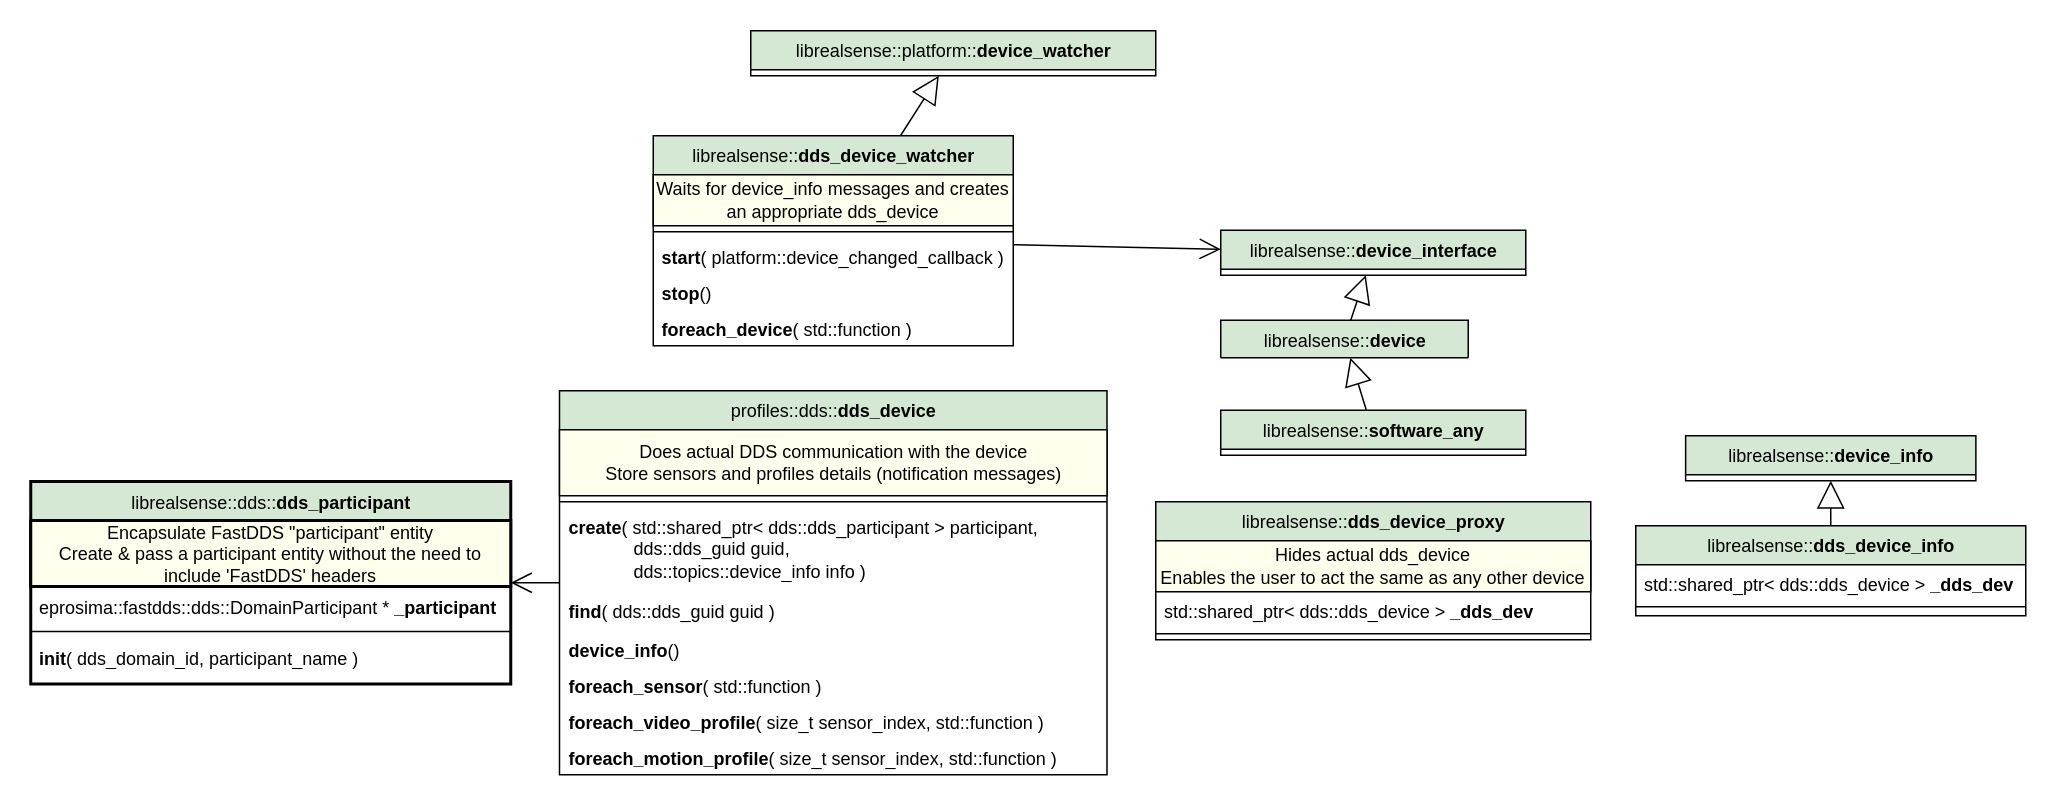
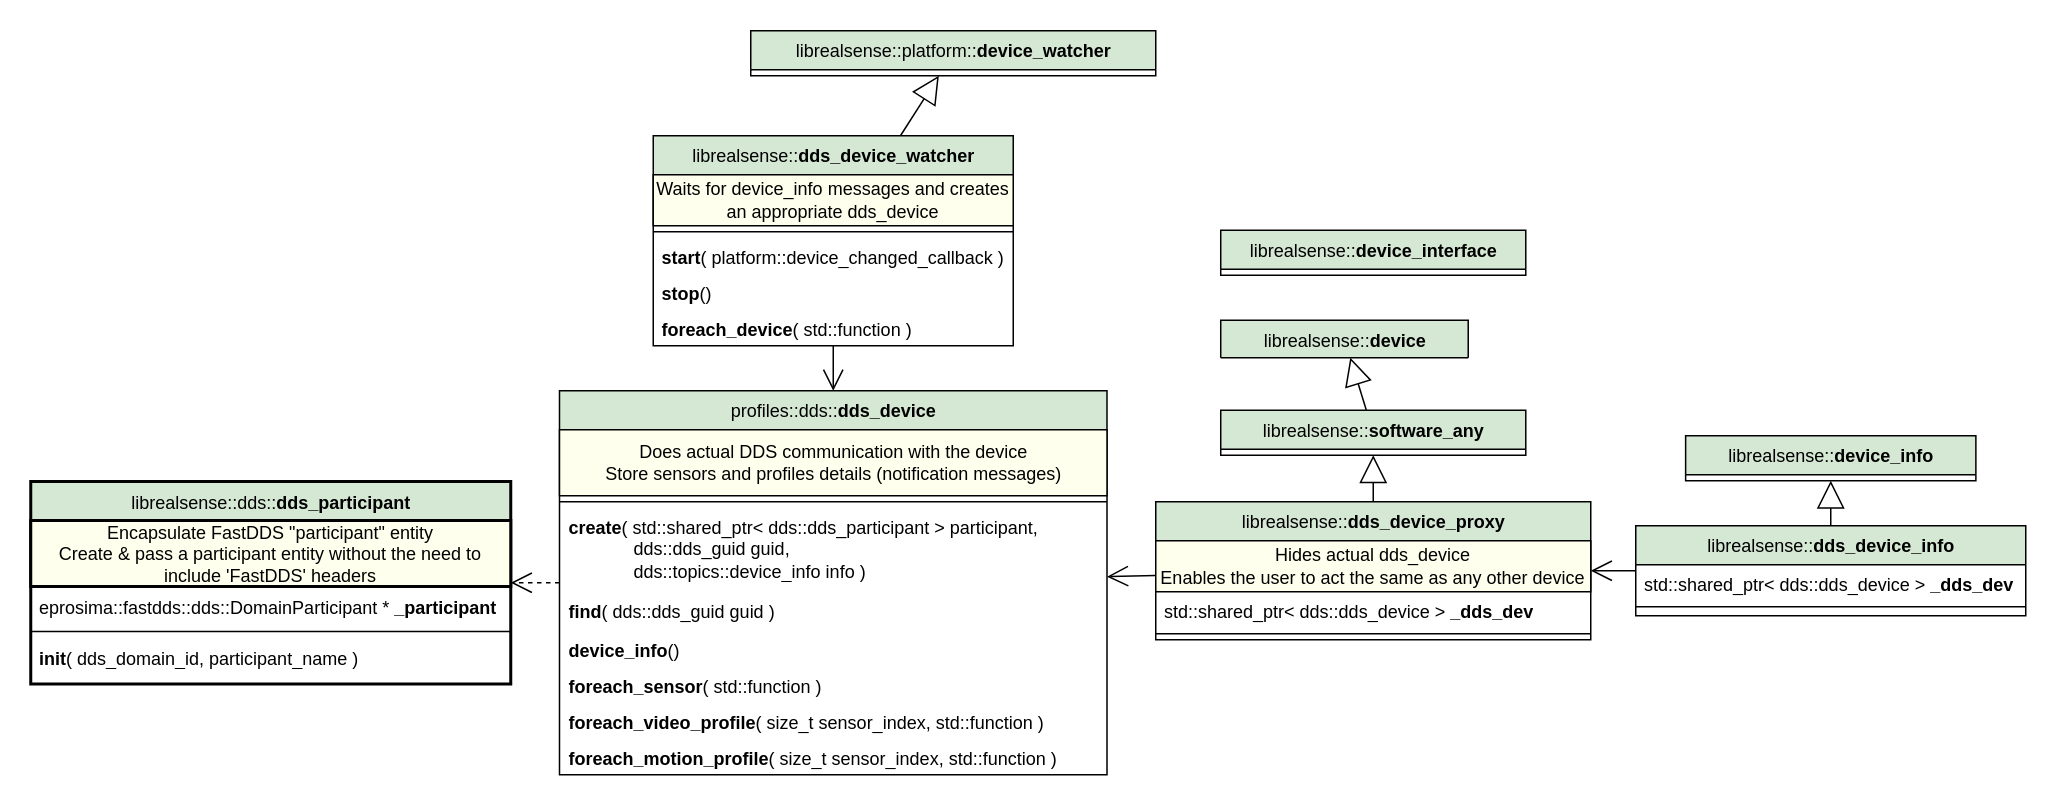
  <mxCell id="0" />
  <mxCell id="1" parent="0" />
  <mxCell id="2" value="librealsense::dds::&lt;b&gt;dds_participant&lt;/b&gt;" style="swimlane;fontStyle=0;align=center;verticalAlign=top;childLayout=stackLayout;horizontal=1;startSize=26;horizontalStack=0;resizeParent=1;resizeLast=0;collapsible=1;marginBottom=0;rounded=0;shadow=0;strokeWidth=2;html=1;fillColor=#D5E8D4;" parent="1" vertex="1"><mxGeometry x="20" y="320.5" width="320" height="135" as="geometry"><mxRectangle x="230" y="140" width="160" height="26" as="alternateBounds" /></mxGeometry></mxCell>
  <mxCell id="3" value="&lt;div&gt;Encapsulate FastDDS &quot;participant&quot; entity&lt;/div&gt;&lt;div&gt;Create &amp;amp; pass a participant entity without the need to include 'FastDDS' headers&lt;/div&gt;" style="text;html=1;strokeColor=default;fillColor=#FFFFEE;align=center;verticalAlign=middle;whiteSpace=wrap;rounded=0;strokeWidth=2;" parent="2" vertex="1"><mxGeometry y="26" width="320" height="44" as="geometry" /></mxCell>
  <mxCell id="4" value="eprosima::fastdds::dds::DomainParticipant * &lt;b&gt;_participant&lt;/b&gt;" style="text;align=left;verticalAlign=top;spacingLeft=4;spacingRight=4;overflow=hidden;rotatable=0;points=[[0,0.5],[1,0.5]];portConstraint=eastwest;html=1;" parent="2" vertex="1"><mxGeometry y="70" width="320" height="26" as="geometry" /></mxCell>
  <mxCell id="5" value="" style="line;html=1;strokeWidth=1;align=left;verticalAlign=middle;spacingTop=-1;spacingLeft=3;spacingRight=3;rotatable=0;labelPosition=right;points=[];portConstraint=eastwest;" parent="2" vertex="1"><mxGeometry y="96" width="320" height="8" as="geometry" /></mxCell>
  <mxCell id="6" value="&lt;b&gt;init&lt;/b&gt;( dds_domain_id, participant_name )" style="text;align=left;verticalAlign=top;spacingLeft=4;spacingRight=4;overflow=hidden;rotatable=0;points=[[0,0.5],[1,0.5]];portConstraint=eastwest;html=1;" parent="2" vertex="1"><mxGeometry y="104" width="320" height="24" as="geometry" /></mxCell>
  <mxCell id="7" value="" style="endArrow=block;endSize=16;endFill=0;html=1;rounded=0;" parent="1" source="9" target="8" edge="1"><mxGeometry width="160" relative="1" as="geometry"><mxPoint x="-325" y="-168" as="sourcePoint" /><mxPoint x="-357" y="-123" as="targetPoint" /></mxGeometry></mxCell>
  <mxCell id="8" value="librealsense::platform::&lt;b&gt;device_watcher&lt;/b&gt;" style="swimlane;fontStyle=0;align=center;verticalAlign=top;childLayout=stackLayout;horizontal=1;startSize=26;horizontalStack=0;resizeParent=1;resizeLast=0;collapsible=1;marginBottom=0;rounded=0;shadow=0;strokeWidth=1;html=1;fillColor=#D5E8D4;" parent="1" vertex="1"><mxGeometry x="500" y="20" width="270" height="30" as="geometry"><mxRectangle x="230" y="140" width="160" height="26" as="alternateBounds" /></mxGeometry></mxCell>
  <mxCell id="9" value="librealsense::&lt;b&gt;dds_device_watcher&lt;/b&gt;" style="swimlane;fontStyle=0;align=center;verticalAlign=top;childLayout=stackLayout;horizontal=1;startSize=26;horizontalStack=0;resizeParent=1;resizeLast=0;collapsible=1;marginBottom=0;rounded=0;shadow=0;strokeWidth=1;html=1;fillColor=#D5E8D4;" parent="1" vertex="1"><mxGeometry x="435" y="90" width="240" height="140" as="geometry"><mxRectangle x="230" y="140" width="160" height="26" as="alternateBounds" /></mxGeometry></mxCell>
  <mxCell id="10" value="&lt;div&gt;Waits for device_info messages and creates an appropriate dds_device&lt;/div&gt;" style="text;html=1;strokeColor=default;fillColor=#FFFFEE;align=center;verticalAlign=middle;whiteSpace=wrap;rounded=0;strokeWidth=1;" parent="9" vertex="1"><mxGeometry y="26" width="240" height="34" as="geometry" /></mxCell>
  <mxCell id="11" value="" style="line;html=1;strokeWidth=1;align=left;verticalAlign=middle;spacingTop=-1;spacingLeft=3;spacingRight=3;rotatable=0;labelPosition=right;points=[];portConstraint=eastwest;" parent="9" vertex="1"><mxGeometry y="60" width="240" height="8" as="geometry" /></mxCell>
  <mxCell id="12" value="&lt;b&gt;start&lt;/b&gt;( platform::device_changed_callback )" style="text;align=left;verticalAlign=top;spacingLeft=4;spacingRight=4;overflow=hidden;rotatable=0;points=[[0,0.5],[1,0.5]];portConstraint=eastwest;html=1;" parent="9" vertex="1"><mxGeometry y="68" width="240" height="24" as="geometry" /></mxCell>
  <mxCell id="13" value="&lt;b&gt;stop&lt;/b&gt;()" style="text;align=left;verticalAlign=top;spacingLeft=4;spacingRight=4;overflow=hidden;rotatable=0;points=[[0,0.5],[1,0.5]];portConstraint=eastwest;html=1;" parent="9" vertex="1"><mxGeometry y="92" width="240" height="24" as="geometry" /></mxCell>
  <mxCell id="14" value="&lt;b&gt;foreach_device&lt;/b&gt;( std::function&amp;nbsp;)" style="text;align=left;verticalAlign=top;spacingLeft=4;spacingRight=4;overflow=hidden;rotatable=0;points=[[0,0.5],[1,0.5]];portConstraint=eastwest;html=1;" parent="9" vertex="1"><mxGeometry y="116" width="240" height="24" as="geometry" /></mxCell>
  <mxCell id="15" value="profiles::dds::&lt;b&gt;dds_device&lt;/b&gt;" style="swimlane;fontStyle=0;align=center;verticalAlign=top;childLayout=stackLayout;horizontal=1;startSize=26;horizontalStack=0;resizeParent=1;resizeLast=0;collapsible=1;marginBottom=0;rounded=0;shadow=0;strokeWidth=1;html=1;fillColor=#D5E8D4;" parent="1" vertex="1"><mxGeometry x="372.5" y="260" width="365" height="256" as="geometry"><mxRectangle x="230" y="140" width="160" height="26" as="alternateBounds" /></mxGeometry></mxCell>
  <mxCell id="16" value="Does actual DDS communication with the device&lt;br&gt;Store sensors and profiles details (notification messages)" style="text;strokeColor=default;fillColor=#FFFFEE;align=center;verticalAlign=middle;rounded=0;strokeWidth=1;whiteSpace=wrap;html=1;" parent="15" vertex="1"><mxGeometry y="26" width="365" height="44" as="geometry" /></mxCell>
  <mxCell id="17" value="" style="line;html=1;strokeWidth=1;align=left;verticalAlign=middle;spacingTop=-1;spacingLeft=3;spacingRight=3;rotatable=0;labelPosition=right;points=[];portConstraint=eastwest;" parent="15" vertex="1"><mxGeometry y="70" width="365" height="8" as="geometry" /></mxCell>
  <mxCell id="18" value="&lt;div&gt;&lt;b&gt;create&lt;/b&gt;( std::shared_ptr&amp;lt; dds::dds_participant &amp;gt; participant,&lt;/div&gt;&lt;div&gt;&amp;nbsp; &amp;nbsp; &amp;nbsp; &amp;nbsp; &amp;nbsp; &amp;nbsp; &amp;nbsp;dds::dds_guid guid,&amp;nbsp;&lt;/div&gt;&lt;div&gt;&amp;nbsp; &amp;nbsp; &amp;nbsp; &amp;nbsp; &amp;nbsp; &amp;nbsp; &amp;nbsp;dds::topics::device_info info )&lt;/div&gt;" style="text;align=left;verticalAlign=top;spacingLeft=4;spacingRight=4;overflow=hidden;rotatable=0;points=[[0,0.5],[1,0.5]];portConstraint=eastwest;html=1;" parent="15" vertex="1"><mxGeometry y="78" width="365" height="56" as="geometry" /></mxCell>
  <mxCell id="19" value="&lt;div&gt;&lt;b&gt;find&lt;/b&gt;(&amp;nbsp;&lt;span style=&quot;background-color: initial;&quot;&gt;dds::dds_guid guid&lt;/span&gt;&lt;span style=&quot;background-color: initial;&quot;&gt;&amp;nbsp;)&lt;/span&gt;&lt;/div&gt;" style="text;align=left;verticalAlign=top;spacingLeft=4;spacingRight=4;overflow=hidden;rotatable=0;points=[[0,0.5],[1,0.5]];portConstraint=eastwest;html=1;" parent="15" vertex="1"><mxGeometry y="134" width="365" height="26" as="geometry" /></mxCell>
  <mxCell id="20" value="&lt;div&gt;&lt;b&gt;device_info&lt;/b&gt;()&lt;/div&gt;" style="text;align=left;verticalAlign=top;spacingLeft=4;spacingRight=4;overflow=hidden;rotatable=0;points=[[0,0.5],[1,0.5]];portConstraint=eastwest;html=1;" parent="15" vertex="1"><mxGeometry y="160" width="365" height="24" as="geometry" /></mxCell>
  <mxCell id="21" value="&lt;b&gt;foreach_sensor&lt;/b&gt;( std::function )" style="text;align=left;verticalAlign=top;spacingLeft=4;spacingRight=4;overflow=hidden;rotatable=0;points=[[0,0.5],[1,0.5]];portConstraint=eastwest;html=1;" vertex="1" parent="15"><mxGeometry y="184" width="365" height="24" as="geometry" /></mxCell>
  <mxCell id="22" value="&lt;b&gt;foreach_video_profile&lt;/b&gt;( size_t sensor_index,&amp;nbsp;std::function )" style="text;align=left;verticalAlign=top;spacingLeft=4;spacingRight=4;overflow=hidden;rotatable=0;points=[[0,0.5],[1,0.5]];portConstraint=eastwest;html=1;" vertex="1" parent="15"><mxGeometry y="208" width="365" height="24" as="geometry" /></mxCell>
  <mxCell id="23" value="&lt;b&gt;foreach_motion_profile&lt;/b&gt;( size_t sensor_index,&amp;nbsp;std::function )" style="text;align=left;verticalAlign=top;spacingLeft=4;spacingRight=4;overflow=hidden;rotatable=0;points=[[0,0.5],[1,0.5]];portConstraint=eastwest;html=1;" vertex="1" parent="15"><mxGeometry y="232" width="365" height="24" as="geometry" /></mxCell>
  <mxCell id="24" value="librealsense::&lt;b&gt;dds_device_proxy&lt;/b&gt;" style="swimlane;fontStyle=0;align=center;verticalAlign=top;childLayout=stackLayout;horizontal=1;startSize=26;horizontalStack=0;resizeParent=1;resizeLast=0;collapsible=1;marginBottom=0;rounded=0;shadow=0;strokeWidth=1;html=1;fillColor=#D5E8D4;" parent="1" vertex="1"><mxGeometry x="770" y="334" width="290" height="92" as="geometry"><mxRectangle x="230" y="140" width="160" height="26" as="alternateBounds" /></mxGeometry></mxCell>
  <mxCell id="25" value="Hides actual dds_device&lt;br&gt;Enables the user to act the same as any other device" style="text;strokeColor=default;fillColor=#FFFFEE;align=center;verticalAlign=middle;rounded=0;strokeWidth=1;whiteSpace=wrap;html=1;" parent="24" vertex="1"><mxGeometry y="26" width="290" height="34" as="geometry" /></mxCell>
  <mxCell id="26" value="std::shared_ptr&amp;lt; dds::dds_device &amp;gt; &lt;b&gt;_dds_dev&lt;/b&gt;" style="text;align=left;verticalAlign=top;spacingLeft=4;spacingRight=4;overflow=hidden;rotatable=0;points=[[0,0.5],[1,0.5]];portConstraint=eastwest;html=1;" parent="24" vertex="1"><mxGeometry y="60" width="290" height="24" as="geometry" /></mxCell>
  <mxCell id="27" value="" style="line;html=1;strokeWidth=1;align=left;verticalAlign=middle;spacingTop=-1;spacingLeft=3;spacingRight=3;rotatable=0;labelPosition=right;points=[];portConstraint=eastwest;" parent="24" vertex="1"><mxGeometry y="84" width="290" height="8" as="geometry" /></mxCell>
  <mxCell id="28" value="librealsense::&lt;b&gt;software_any&lt;/b&gt;" style="swimlane;fontStyle=0;align=center;verticalAlign=top;childLayout=stackLayout;horizontal=1;startSize=26;horizontalStack=0;resizeParent=1;resizeLast=0;collapsible=1;marginBottom=0;rounded=0;shadow=0;strokeWidth=1;html=1;fillColor=#D5E8D4;" parent="1" vertex="1"><mxGeometry x="813.32" y="273" width="203.37" height="30" as="geometry"><mxRectangle x="230" y="140" width="160" height="26" as="alternateBounds" /></mxGeometry></mxCell>
+ <mxCell id="29" value="" style="endArrow=block;endSize=16;endFill=0;html=1;rounded=0;" parent="1" source="24" target="28" edge="1"><mxGeometry width="160" relative="1" as="geometry"><mxPoint x="1008.18" y="158" as="sourcePoint" /><mxPoint x="1008.18" y="108" as="targetPoint" /></mxGeometry></mxCell>
  <mxCell id="30" value="librealsense::&lt;b&gt;dds_device_info&lt;/b&gt;" style="swimlane;fontStyle=0;align=center;verticalAlign=top;childLayout=stackLayout;horizontal=1;startSize=26;horizontalStack=0;resizeParent=1;resizeLast=0;collapsible=1;marginBottom=0;rounded=0;shadow=0;strokeWidth=1;html=1;fillColor=#D5E8D4;" parent="1" vertex="1"><mxGeometry x="1090" y="350" width="260" height="60" as="geometry"><mxRectangle x="230" y="140" width="160" height="26" as="alternateBounds" /></mxGeometry></mxCell>
  <mxCell id="31" value="std::shared_ptr&amp;lt; dds::dds_device &amp;gt; &lt;b&gt;_dds_dev&lt;/b&gt;" style="text;align=left;verticalAlign=top;spacingLeft=4;spacingRight=4;overflow=hidden;rotatable=0;points=[[0,0.5],[1,0.5]];portConstraint=eastwest;html=1;" parent="30" vertex="1"><mxGeometry y="26" width="260" height="24" as="geometry" /></mxCell>
  <mxCell id="32" value="" style="line;html=1;strokeWidth=1;align=left;verticalAlign=middle;spacingTop=-1;spacingLeft=3;spacingRight=3;rotatable=0;labelPosition=right;points=[];portConstraint=eastwest;" parent="30" vertex="1"><mxGeometry y="50" width="260" height="8" as="geometry" /></mxCell>
  <mxCell id="33" value="librealsense::&lt;b&gt;device&lt;/b&gt;" style="swimlane;fontStyle=0;align=center;verticalAlign=top;childLayout=stackLayout;horizontal=1;startSize=26;horizontalStack=0;resizeParent=1;resizeLast=0;collapsible=1;marginBottom=0;rounded=0;shadow=0;strokeWidth=1;html=1;fillColor=#D5E8D4;" parent="1" vertex="1"><mxGeometry x="813.32" y="213" width="165" height="25" as="geometry"><mxRectangle x="230" y="140" width="160" height="26" as="alternateBounds" /></mxGeometry></mxCell>
  <mxCell id="34" value="" style="endArrow=block;endSize=16;endFill=0;html=1;rounded=0;" parent="1" source="28" target="33" edge="1"><mxGeometry width="160" relative="1" as="geometry"><mxPoint x="906.44" y="258" as="sourcePoint" /><mxPoint x="1018.19" y="18" as="targetPoint" /></mxGeometry></mxCell>
- <mxCell id="35" value="" style="endArrow=block;endSize=16;endFill=0;html=1;rounded=0;" parent="1" source="33" target="38" edge="1"><mxGeometry width="160" relative="1" as="geometry"><mxPoint x="921.69" y="283" as="sourcePoint" /><mxPoint x="912.522" y="183" as="targetPoint" /></mxGeometry></mxCell>
  <mxCell id="36" value="librealsense::&lt;b&gt;device_info&lt;/b&gt;" style="swimlane;fontStyle=0;align=center;verticalAlign=top;childLayout=stackLayout;horizontal=1;startSize=26;horizontalStack=0;resizeParent=1;resizeLast=0;collapsible=1;marginBottom=0;rounded=0;shadow=0;strokeWidth=1;html=1;fillColor=#D5E8D4;" parent="1" vertex="1"><mxGeometry x="1123.25" y="290" width="193.5" height="30" as="geometry"><mxRectangle x="230" y="140" width="160" height="26" as="alternateBounds" /></mxGeometry></mxCell>
  <mxCell id="37" value="" style="endArrow=block;endSize=16;endFill=0;html=1;rounded=0;" parent="1" source="30" target="36" edge="1"><mxGeometry width="160" relative="1" as="geometry"><mxPoint x="205" y="654" as="sourcePoint" /><mxPoint x="205" y="614" as="targetPoint" /></mxGeometry></mxCell>
  <mxCell id="38" value="librealsense::&lt;b&gt;device_interface&lt;/b&gt;" style="swimlane;fontStyle=0;align=center;verticalAlign=top;childLayout=stackLayout;horizontal=1;startSize=26;horizontalStack=0;resizeParent=1;resizeLast=0;collapsible=1;marginBottom=0;rounded=0;shadow=0;strokeWidth=1;html=1;fillColor=#D5E8D4;" parent="1" vertex="1"><mxGeometry x="813.32" y="153" width="203.37" height="30" as="geometry"><mxRectangle x="230" y="140" width="160" height="26" as="alternateBounds" /></mxGeometry></mxCell>
- <mxCell id="40" value="" style="endArrow=open;endFill=1;endSize=12;html=1;rounded=0;" parent="1" source="9" target="38" edge="1"><mxGeometry width="160" relative="1" as="geometry"><mxPoint x="433.5" y="790" as="sourcePoint" /><mxPoint x="346.5" y="790" as="targetPoint" /></mxGeometry></mxCell>
- <mxCell id="42" value="" style="endArrow=open;endFill=1;endSize=12;html=1;rounded=0;" parent="1" source="15" target="2" edge="1"><mxGeometry width="160" relative="1" as="geometry"><mxPoint x="820" y="388.903" as="sourcePoint" /><mxPoint x="751" y="388.381" as="targetPoint" /></mxGeometry></mxCell>
+ <mxCell id="39" value="" style="endArrow=open;endFill=1;endSize=12;html=1;rounded=0;" parent="1" source="30" target="24" edge="1"><mxGeometry width="160" relative="1" as="geometry"><mxPoint x="1100" y="367.254" as="sourcePoint" /><mxPoint x="540" y="923" as="targetPoint" /></mxGeometry></mxCell>
+ <mxCell id="40" value="" style="endArrow=open;endFill=1;endSize=12;html=1;rounded=0;" parent="1" source="9" target="15" edge="1"><mxGeometry width="160" relative="1" as="geometry"><mxPoint x="433.5" y="790" as="sourcePoint" /><mxPoint x="346.5" y="790" as="targetPoint" /></mxGeometry></mxCell>
+ <mxCell id="41" value="" style="endArrow=open;endFill=1;endSize=12;html=1;rounded=0;" parent="1" source="24" target="15" edge="1"><mxGeometry width="160" relative="1" as="geometry"><mxPoint x="538.005" y="470" as="sourcePoint" /><mxPoint x="456.808" y="540" as="targetPoint" /></mxGeometry></mxCell>
+ <mxCell id="42" value="" style="endArrow=open;endFill=1;endSize=12;html=1;rounded=0;dashed=1;" parent="1" source="15" target="2" edge="1"><mxGeometry width="160" relative="1" as="geometry"><mxPoint x="820" y="388.903" as="sourcePoint" /><mxPoint x="751" y="388.381" as="targetPoint" /></mxGeometry></mxCell>
